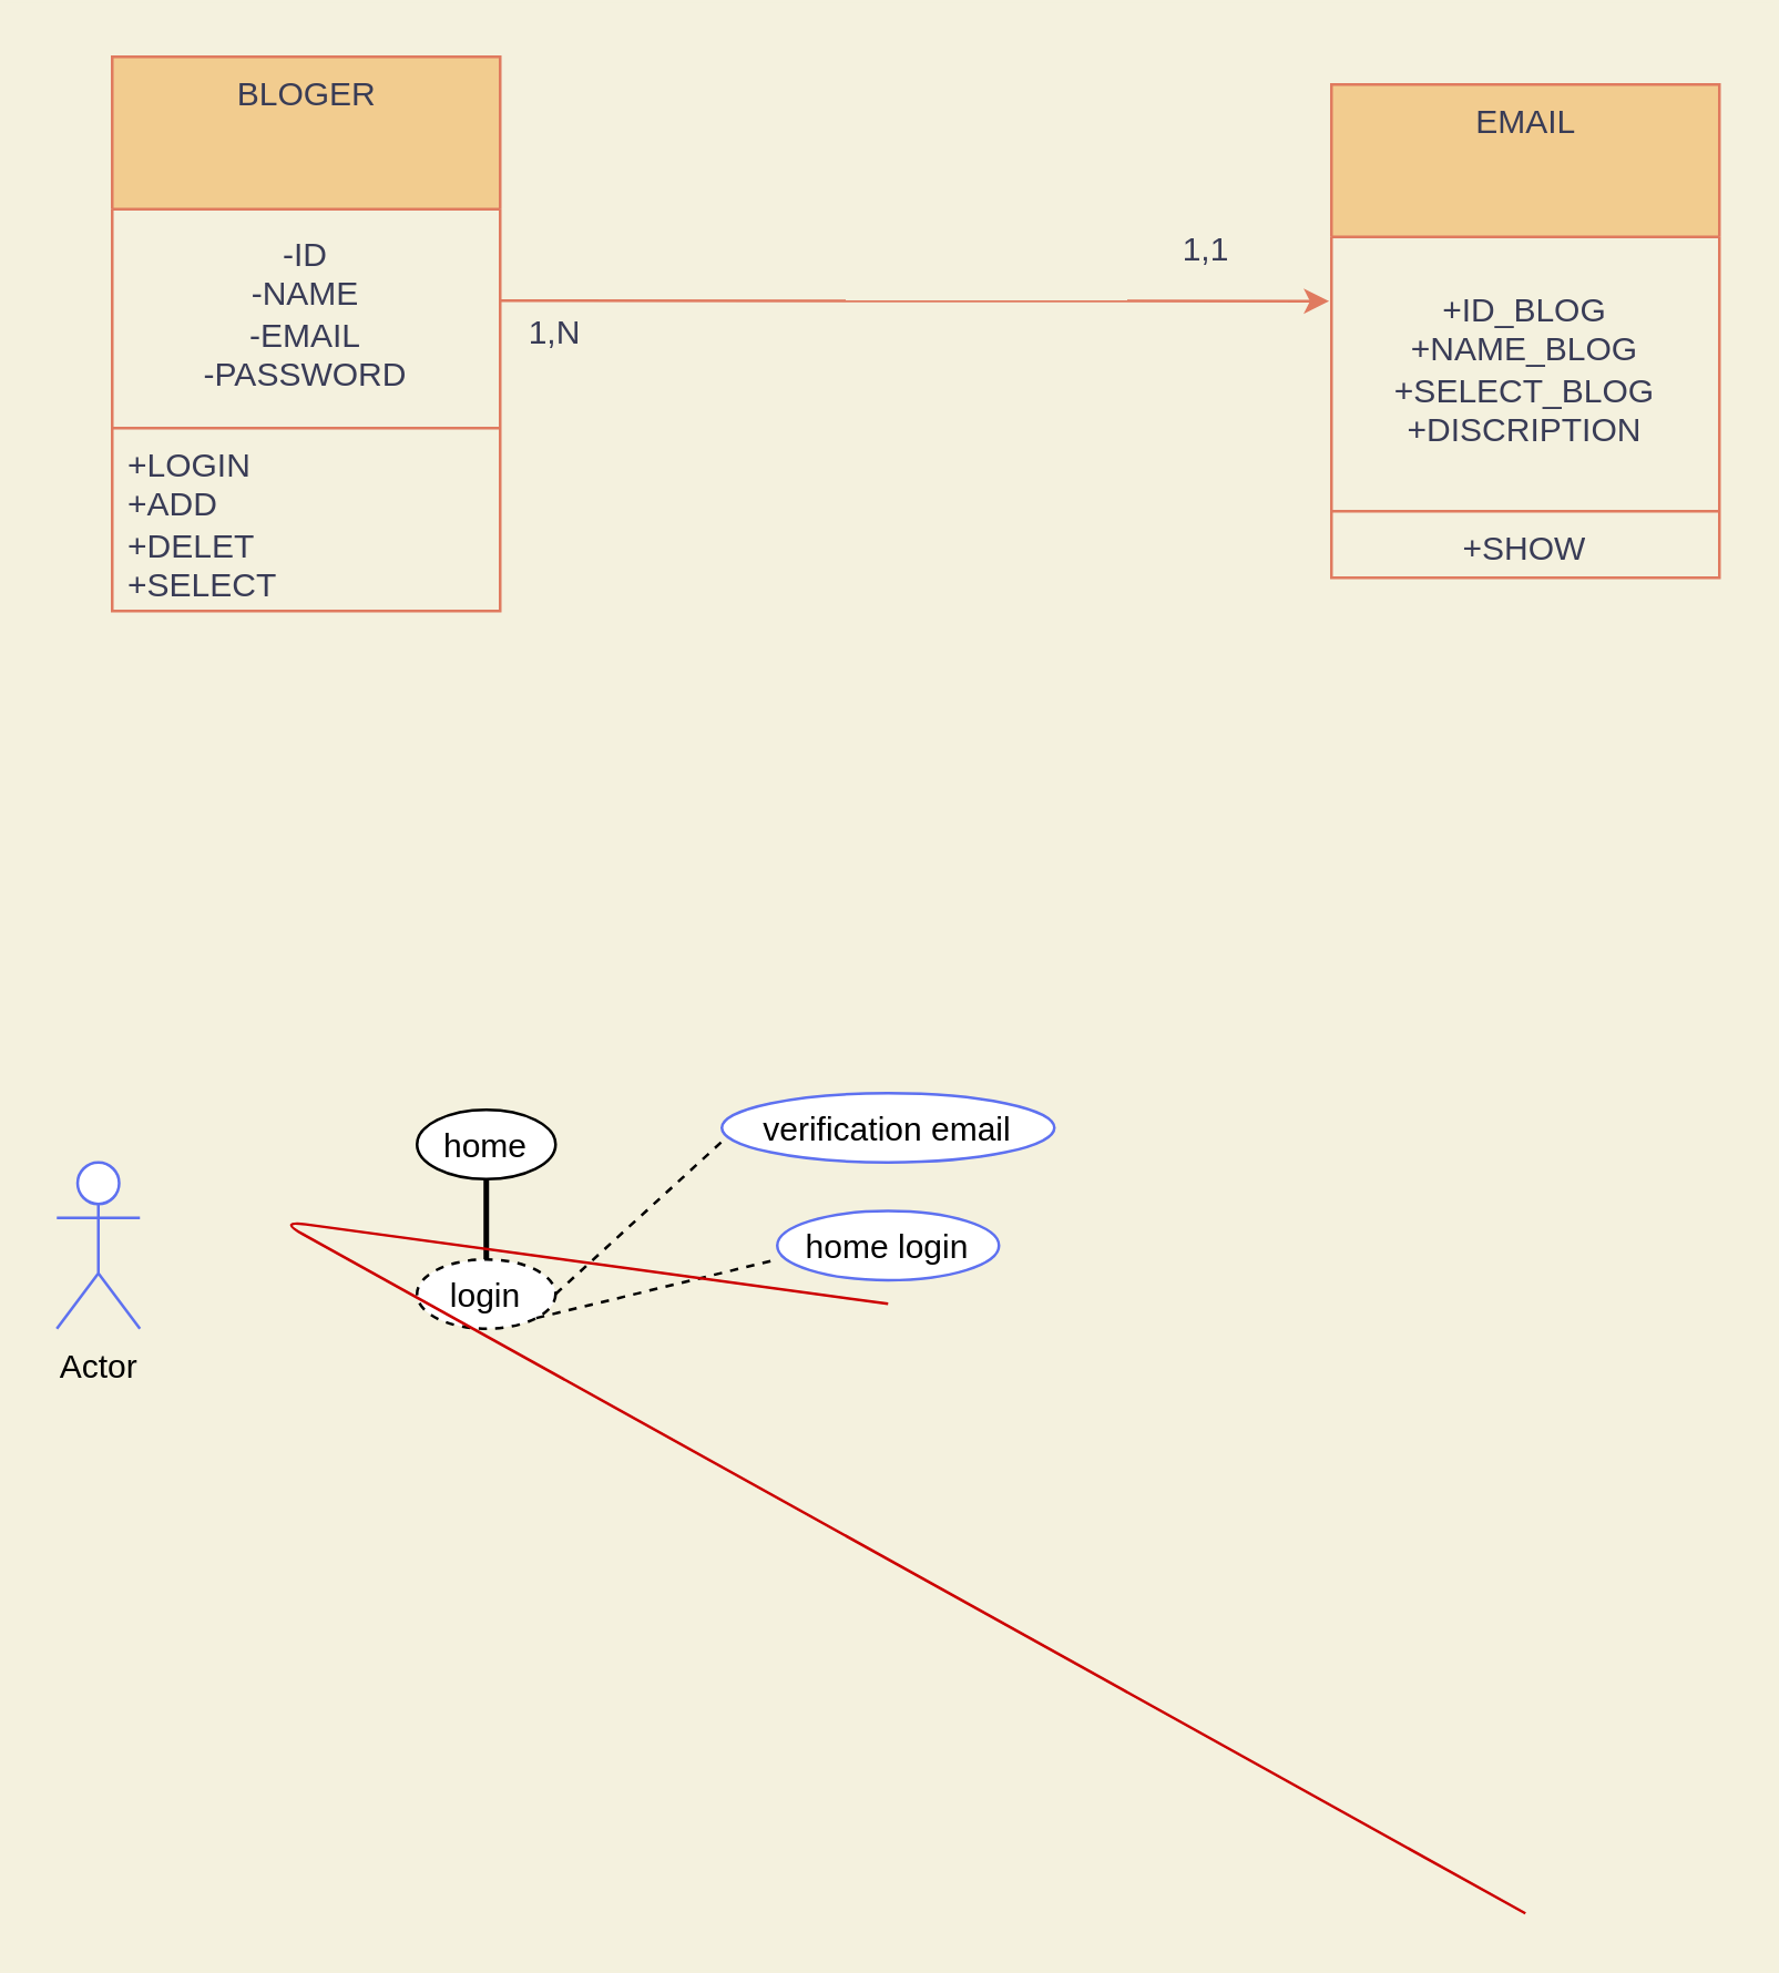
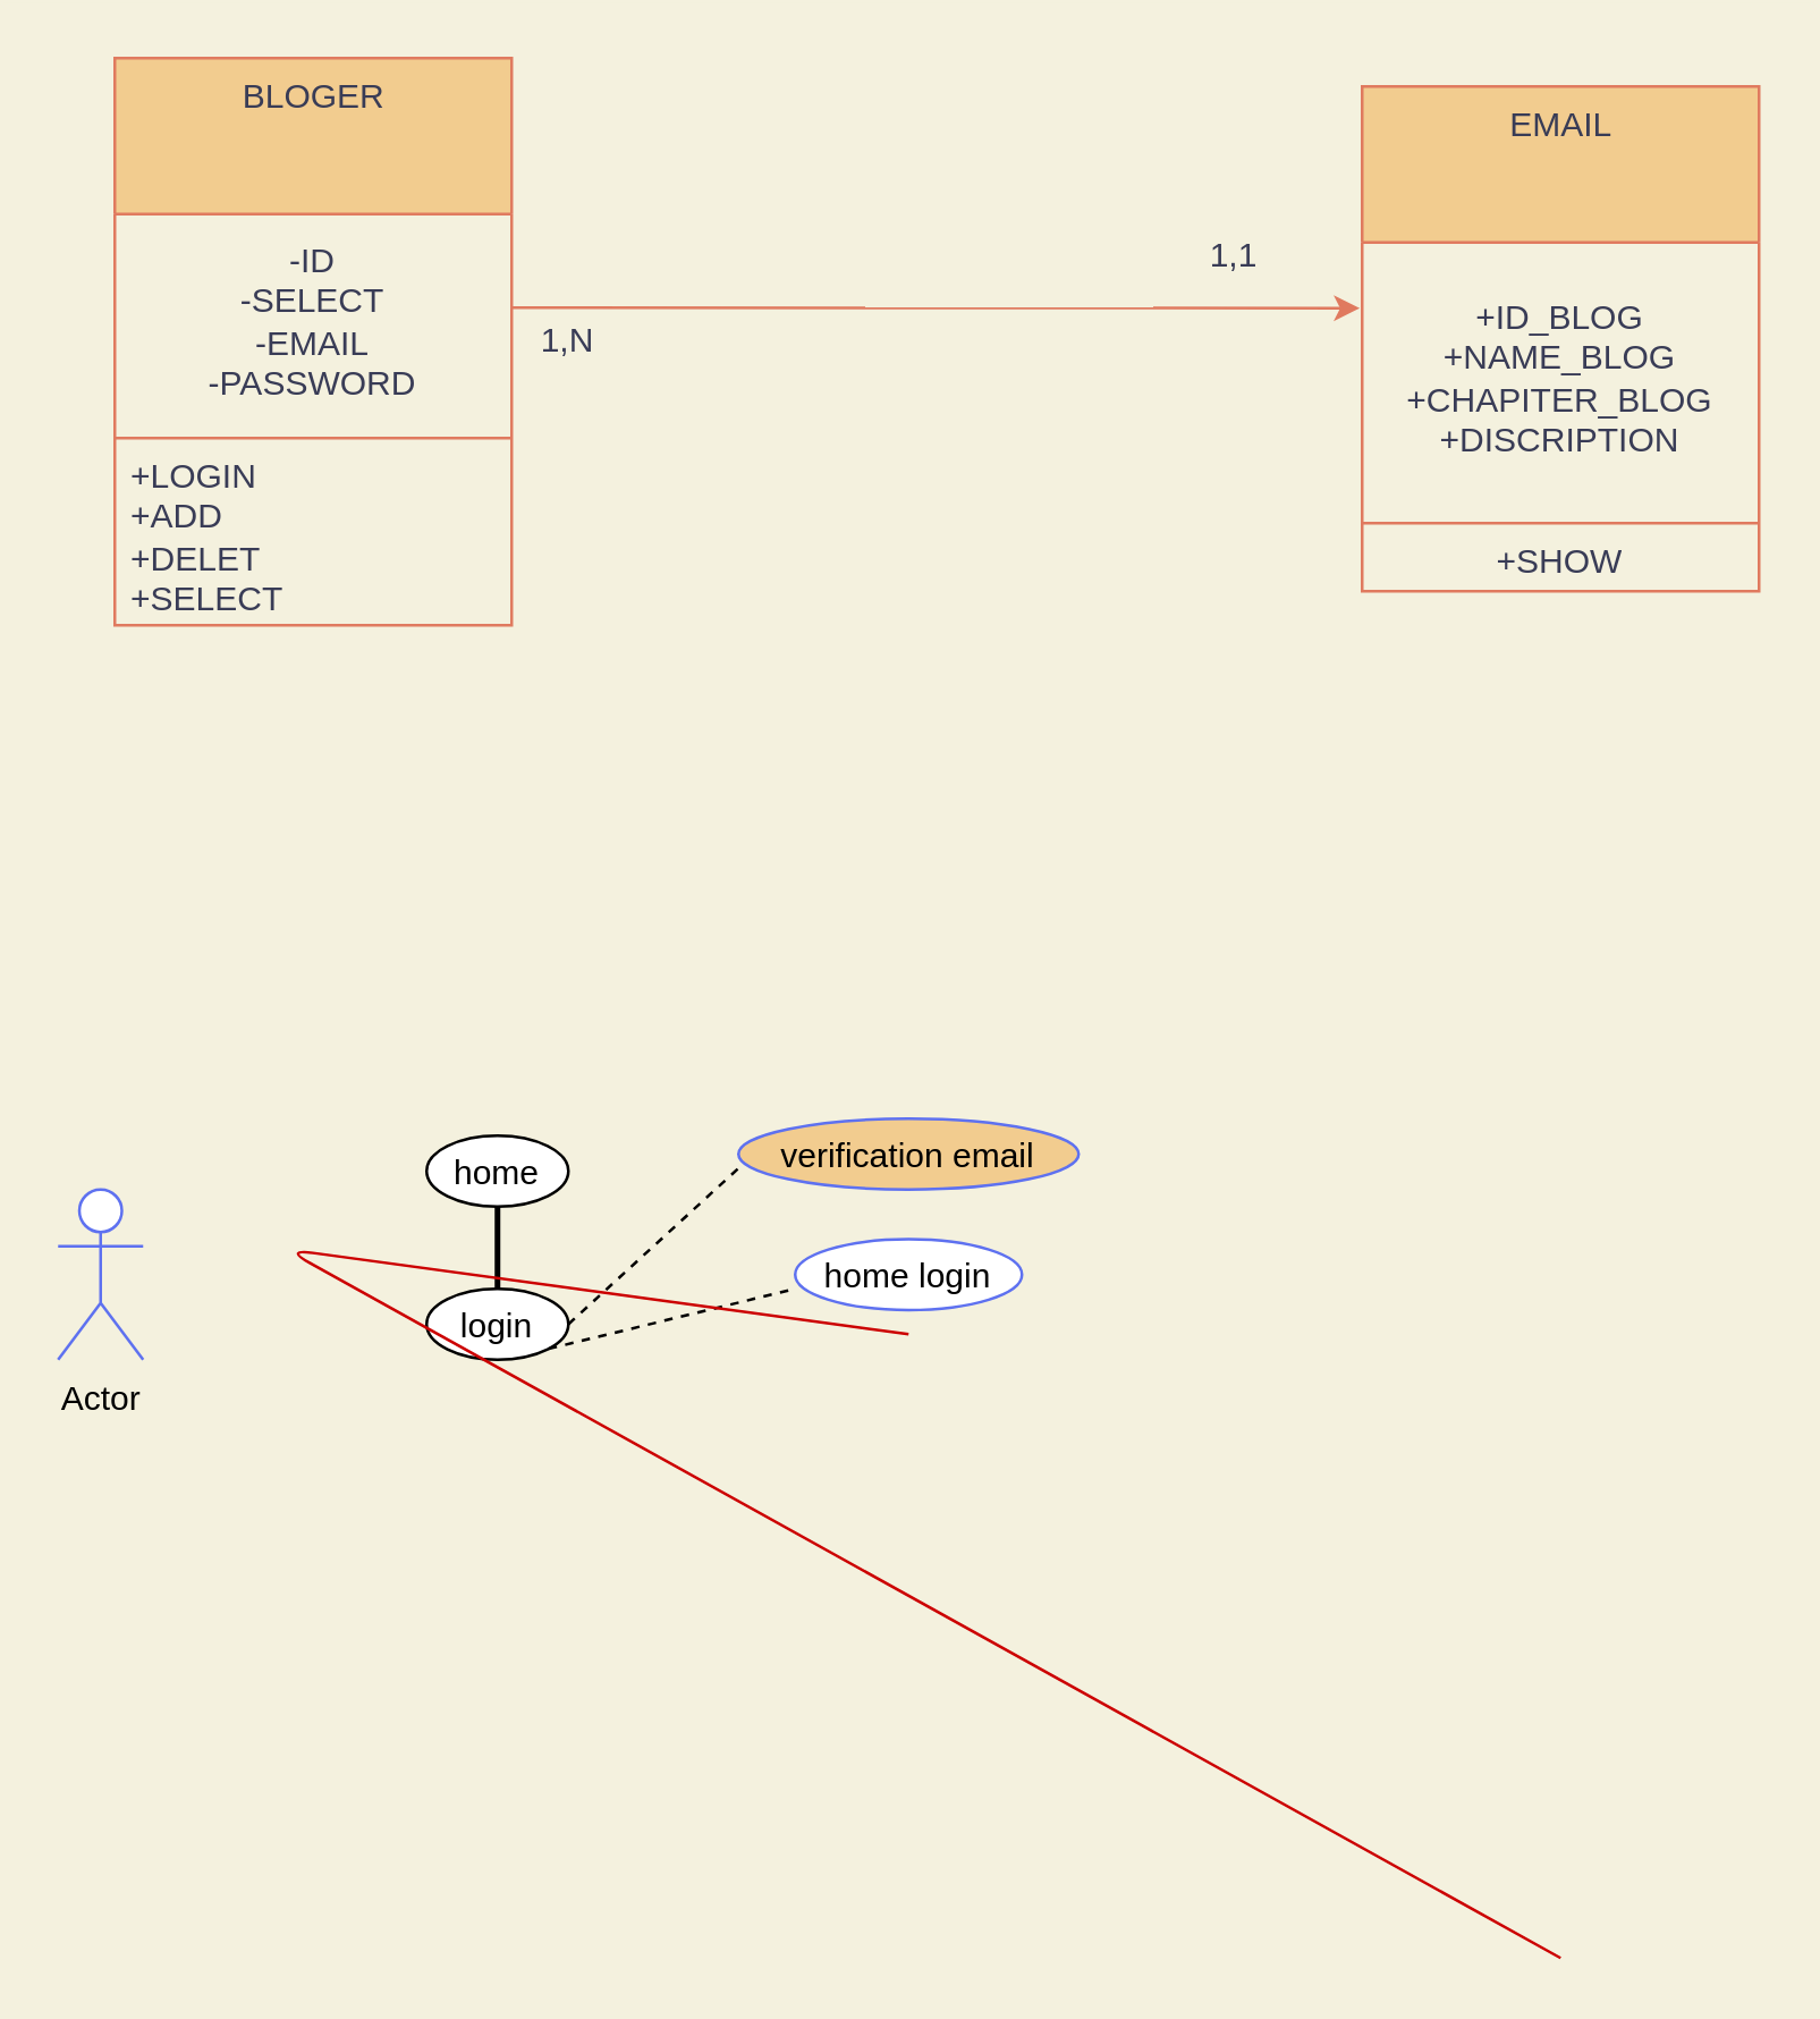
  <mxCell id="0" />
  <mxCell id="1" parent="0" />
  <mxCell id="2" value="BLOGER" style="swimlane;fontStyle=0;align=center;verticalAlign=top;childLayout=stackLayout;horizontal=1;startSize=55;horizontalStack=0;resizeParent=1;resizeParentMax=0;resizeLast=0;collapsible=0;marginBottom=0;html=1;fillColor=#F2CC8F;strokeColor=#E07A5F;fontColor=#393C56;" parent="1" vertex="1"><mxGeometry x="40" y="20" width="140" height="200" as="geometry" /></mxCell>
- <mxCell id="3" value="-ID&lt;br&gt;-NAME&lt;br&gt;-EMAIL&lt;br&gt;-PASSWORD" style="text;html=1;strokeColor=none;fillColor=none;align=center;verticalAlign=middle;spacingLeft=4;spacingRight=4;overflow=hidden;rotatable=0;points=[[0,0.5],[1,0.5]];portConstraint=eastwest;fontColor=#393C56;" parent="2" vertex="1"><mxGeometry y="55" width="140" height="75" as="geometry" /></mxCell>
+ <mxCell id="3" value="-ID&lt;br&gt;-SELECT&lt;br&gt;-EMAIL&lt;br&gt;-PASSWORD" style="text;html=1;strokeColor=none;fillColor=none;align=center;verticalAlign=middle;spacingLeft=4;spacingRight=4;overflow=hidden;rotatable=0;points=[[0,0.5],[1,0.5]];portConstraint=eastwest;fontColor=#393C56;" parent="2" vertex="1"><mxGeometry y="55" width="140" height="75" as="geometry" /></mxCell>
  <mxCell id="4" value="" style="line;strokeWidth=1;fillColor=none;align=left;verticalAlign=middle;spacingTop=-1;spacingLeft=3;spacingRight=3;rotatable=0;labelPosition=right;points=[];portConstraint=eastwest;labelBackgroundColor=#F4F1DE;strokeColor=#E07A5F;fontColor=#393C56;" parent="2" vertex="1"><mxGeometry y="130" width="140" height="8" as="geometry" /></mxCell>
  <mxCell id="5" value="+LOGIN&lt;br&gt;+ADD&lt;br&gt;+DELET&lt;br&gt;+SELECT" style="text;html=1;strokeColor=none;fillColor=none;align=left;verticalAlign=middle;spacingLeft=4;spacingRight=4;overflow=hidden;rotatable=0;points=[[0,0.5],[1,0.5]];portConstraint=eastwest;fontColor=#393C56;" parent="2" vertex="1"><mxGeometry y="138" width="140" height="62" as="geometry" /></mxCell>
  <mxCell id="6" value="EMAIL" style="swimlane;fontStyle=0;align=center;verticalAlign=top;childLayout=stackLayout;horizontal=1;startSize=55;horizontalStack=0;resizeParent=1;resizeParentMax=0;resizeLast=0;collapsible=0;marginBottom=0;html=1;fillColor=#F2CC8F;strokeColor=#E07A5F;fontColor=#393C56;" parent="1" vertex="1"><mxGeometry x="480" y="30" width="140" height="178" as="geometry" /></mxCell>
- <mxCell id="7" value="+ID_BLOG&lt;br&gt;+NAME_BLOG&lt;br&gt;+SELECT_BLOG&lt;br&gt;+DISCRIPTION" style="text;html=1;strokeColor=none;fillColor=none;align=center;verticalAlign=middle;spacingLeft=4;spacingRight=4;overflow=hidden;rotatable=0;points=[[0,0.5],[1,0.5]];portConstraint=eastwest;fontColor=#393C56;" parent="6" vertex="1"><mxGeometry y="55" width="140" height="95" as="geometry" /></mxCell>
+ <mxCell id="7" value="+ID_BLOG&lt;br&gt;+NAME_BLOG&lt;br&gt;+CHAPITER_BLOG&lt;br&gt;+DISCRIPTION" style="text;html=1;strokeColor=none;fillColor=none;align=center;verticalAlign=middle;spacingLeft=4;spacingRight=4;overflow=hidden;rotatable=0;points=[[0,0.5],[1,0.5]];portConstraint=eastwest;fontColor=#393C56;" parent="6" vertex="1"><mxGeometry y="55" width="140" height="95" as="geometry" /></mxCell>
  <mxCell id="8" value="" style="line;strokeWidth=1;fillColor=none;align=left;verticalAlign=middle;spacingTop=-1;spacingLeft=3;spacingRight=3;rotatable=0;labelPosition=right;points=[];portConstraint=eastwest;labelBackgroundColor=#F4F1DE;strokeColor=#E07A5F;fontColor=#393C56;" parent="6" vertex="1"><mxGeometry y="150" width="140" height="8" as="geometry" /></mxCell>
  <mxCell id="9" value="+SHOW" style="text;html=1;strokeColor=none;fillColor=none;align=center;verticalAlign=middle;spacingLeft=4;spacingRight=4;overflow=hidden;rotatable=0;points=[[0,0.5],[1,0.5]];portConstraint=eastwest;fontColor=#393C56;" parent="6" vertex="1"><mxGeometry y="158" width="140" height="20" as="geometry" /></mxCell>
  <mxCell id="10" value="" style="endArrow=classic;html=1;entryX=-0.006;entryY=0.244;entryDx=0;entryDy=0;entryPerimeter=0;labelBackgroundColor=#F4F1DE;strokeColor=#E07A5F;fontColor=#393C56;" parent="1" target="7" edge="1"><mxGeometry width="50" height="50" relative="1" as="geometry"><mxPoint x="180" y="108" as="sourcePoint" /><mxPoint x="310" y="50" as="targetPoint" /></mxGeometry></mxCell>
  <mxCell id="11" value="1,1" style="text;html=1;strokeColor=none;fillColor=none;align=center;verticalAlign=middle;whiteSpace=wrap;rounded=0;fontColor=#393C56;" parent="1" vertex="1"><mxGeometry x="415" y="80" width="40" height="20" as="geometry" /></mxCell>
  <mxCell id="12" value="1,N" style="text;html=1;strokeColor=none;fillColor=none;align=center;verticalAlign=middle;whiteSpace=wrap;rounded=0;fontColor=#393C56;" parent="1" vertex="1"><mxGeometry x="180" y="110" width="40" height="20" as="geometry" /></mxCell>
- <mxCell id="13" value="login" style="ellipse;dashed=1;" vertex="1" parent="1"><mxGeometry x="150" y="454" width="50" height="25" as="geometry" /></mxCell>
+ <mxCell id="13" value="login" style="ellipse;" vertex="1" parent="1"><mxGeometry x="150" y="454" width="50" height="25" as="geometry" /></mxCell>
  <mxCell id="14" value="home" style="ellipse;" vertex="1" parent="1"><mxGeometry x="150" y="400" width="50" height="25" as="geometry" /></mxCell>
  <mxCell id="15" value="Actor" style="shape=umlActor;verticalLabelPosition=bottom;verticalAlign=top;html=1;strokeColor=#5E71F0;" vertex="1" parent="1"><mxGeometry x="20" y="419" width="30" height="60" as="geometry" /></mxCell>
- <mxCell id="16" value="verification email" style="ellipse;strokeColor=#5E71F0;" vertex="1" parent="1"><mxGeometry x="260" y="394" width="120" height="25" as="geometry" /></mxCell>
+ <mxCell id="16" value="verification email" style="ellipse;strokeColor=#5E71F0;fillColor=#f2cc8f;" vertex="1" parent="1"><mxGeometry x="260" y="394" width="120" height="25" as="geometry" /></mxCell>
  <mxCell id="17" value="home login" style="ellipse;strokeColor=#5E71F0;" vertex="1" parent="1"><mxGeometry x="280" y="436.5" width="80" height="25" as="geometry" /></mxCell>
  <mxCell id="18" value="" style="endArrow=none;dashed=0;html=1;dashPattern=1 3;strokeWidth=2;exitX=0.5;exitY=0;exitDx=0;exitDy=0;entryX=0.5;entryY=1;entryDx=0;entryDy=0;" edge="1" parent="1" source="13" target="14"><mxGeometry width="50" height="50" relative="1" as="geometry"><mxPoint x="140" y="475" as="sourcePoint" /><mxPoint x="190" y="425" as="targetPoint" /></mxGeometry></mxCell>
  <mxCell id="19" value="" style="endArrow=none;dashed=1;html=1;exitX=1;exitY=0.5;exitDx=0;exitDy=0;" edge="1" parent="1" source="13"><mxGeometry width="50" height="50" relative="1" as="geometry"><mxPoint x="210" y="461.5" as="sourcePoint" /><mxPoint x="260" y="411.5" as="targetPoint" /></mxGeometry></mxCell>
  <mxCell id="20" value="" style="endArrow=none;dashed=1;html=1;exitX=1;exitY=1;exitDx=0;exitDy=0;" edge="1" parent="1" source="13"><mxGeometry width="50" height="50" relative="1" as="geometry"><mxPoint x="220" y="509" as="sourcePoint" /><mxPoint x="280" y="454" as="targetPoint" /></mxGeometry></mxCell>
  <mxCell id="21" value="" style="endArrow=none;html=1;strokeColor=#CC0000;exitX=1;exitY=1;exitDx=0;exitDy=0;exitPerimeter=0;" edge="1" parent="1"><mxGeometry width="50" height="50" relative="1" as="geometry"><mxPoint x="550" y="690" as="sourcePoint" /><mxPoint x="320" y="470" as="targetPoint" /><Array as="points"><mxPoint x="100" y="440" /></Array></mxGeometry></mxCell>
  <mxCell id="22" value="" style="endArrow=none;html=1;strokeColor=#CC0000;exitX=1;exitY=1;exitDx=0;exitDy=0;exitPerimeter=0;" edge="1" parent="1" source="15"><mxGeometry width="50" height="50" relative="1" as="geometry"><mxPoint x="50" y="479" as="sourcePoint" /><mxPoint x="50" y="479" as="targetPoint" /><Array as="points" /></mxGeometry></mxCell>
